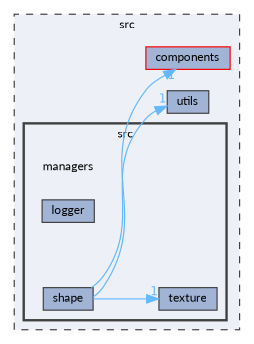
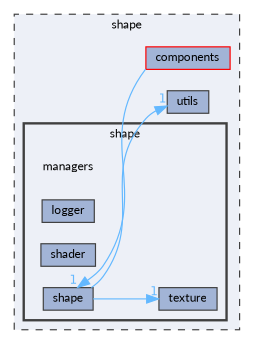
  digraph {
    compound=true
    rankdir=LR
    fontname=Lato
    node [fontname=Lato fontsize=10 shape=box color=grey25 fillcolor="#a2b4d6" style=filled]
    edge [color=steelblue1 fontcolor=steelblue1 fontname=Lato fontsize=10 headlabel=1 labeldistance=1.5 labelfontname=Helvetica labelfontsize=10]
    n1 [height=0.2 label=managers shape=plaintext width=0.4 color="" fillcolor="" style=""]
    n2 [height=0.2 label=logger width=0.4]
+   n3 [height=0.2 label=shader width=0.4]
    n4 [height=0.2 label=shape width=0.4]
    n5 [height=0.2 label=texture width=0.4]
    n6 [height=0.2 label=utils width=0.4]
    n7 [color=red height=0.2 label=components width=0.4]
    subgraph cluster_1 {
      bgcolor="#edf0f7"
      fontsize=10
-     label=src
+     label=shape
      pencolor=grey25
      style="filled,dashed"
      n6
      n7
      subgraph cluster_2 {
        bgcolor="#edf0f7"
        fontsize=10
        pencolor=grey25
        style="filled,bold"
        n1
        n2
+       n3
        n4
        n5
      }
    }
    n4 -> n5
    n4 -> n6
-   n4 -> n7
+   n7 -> n4
  }
